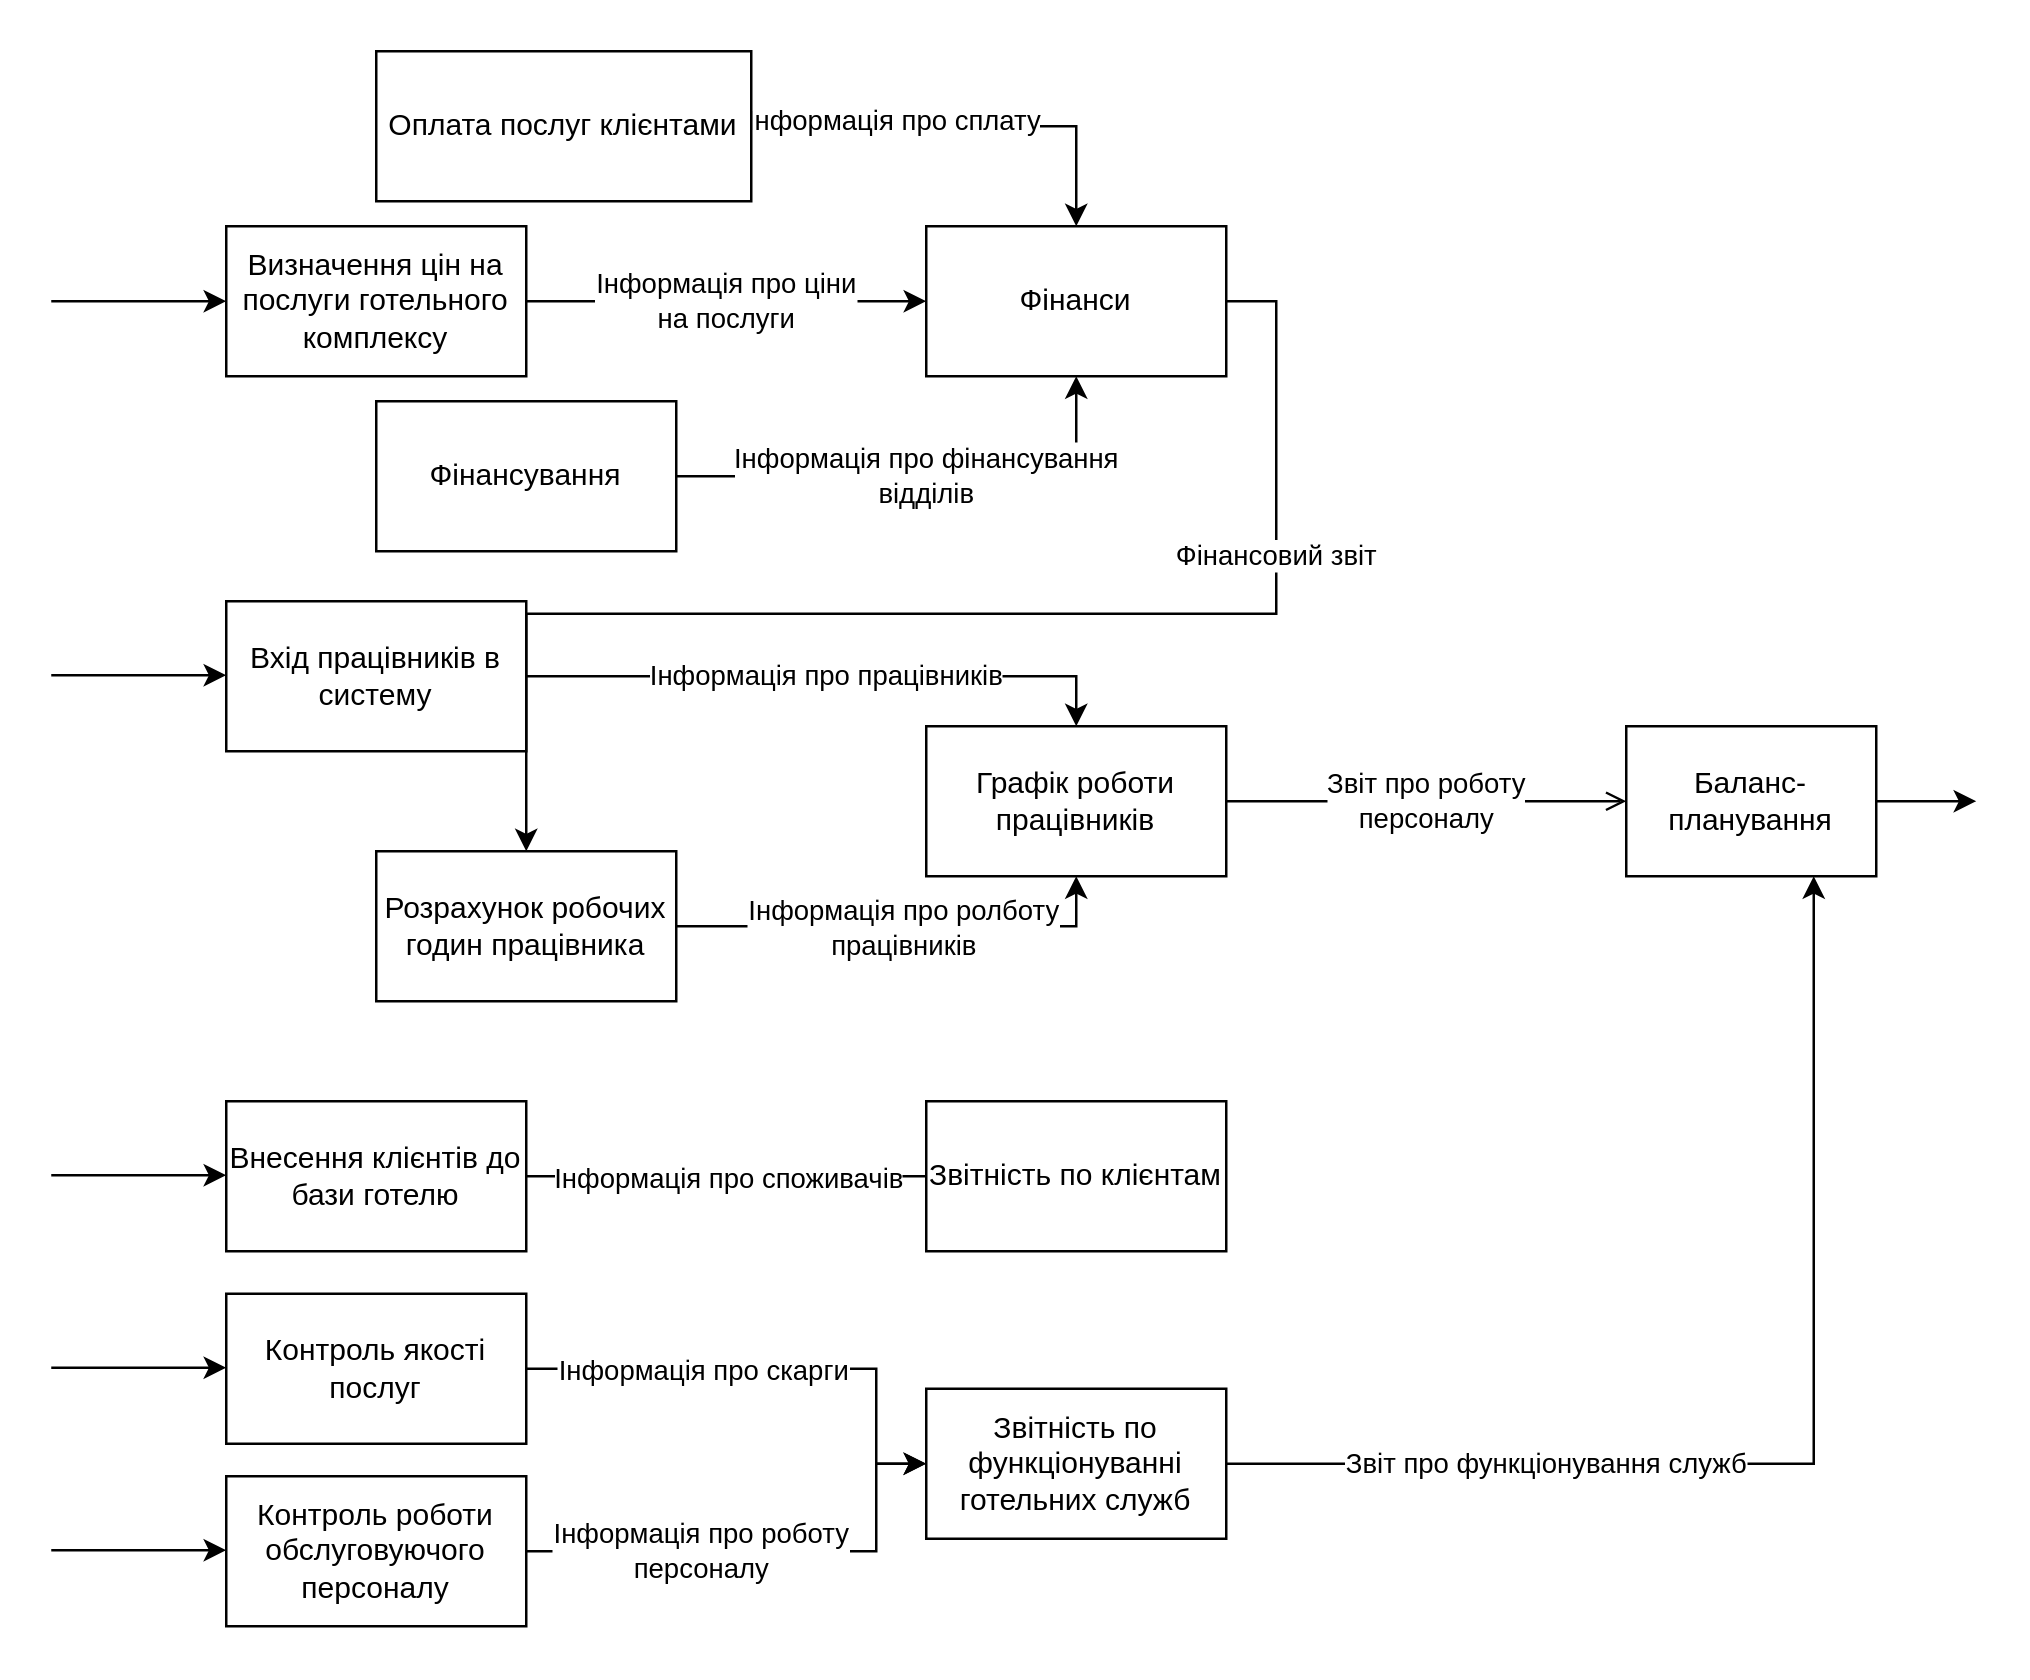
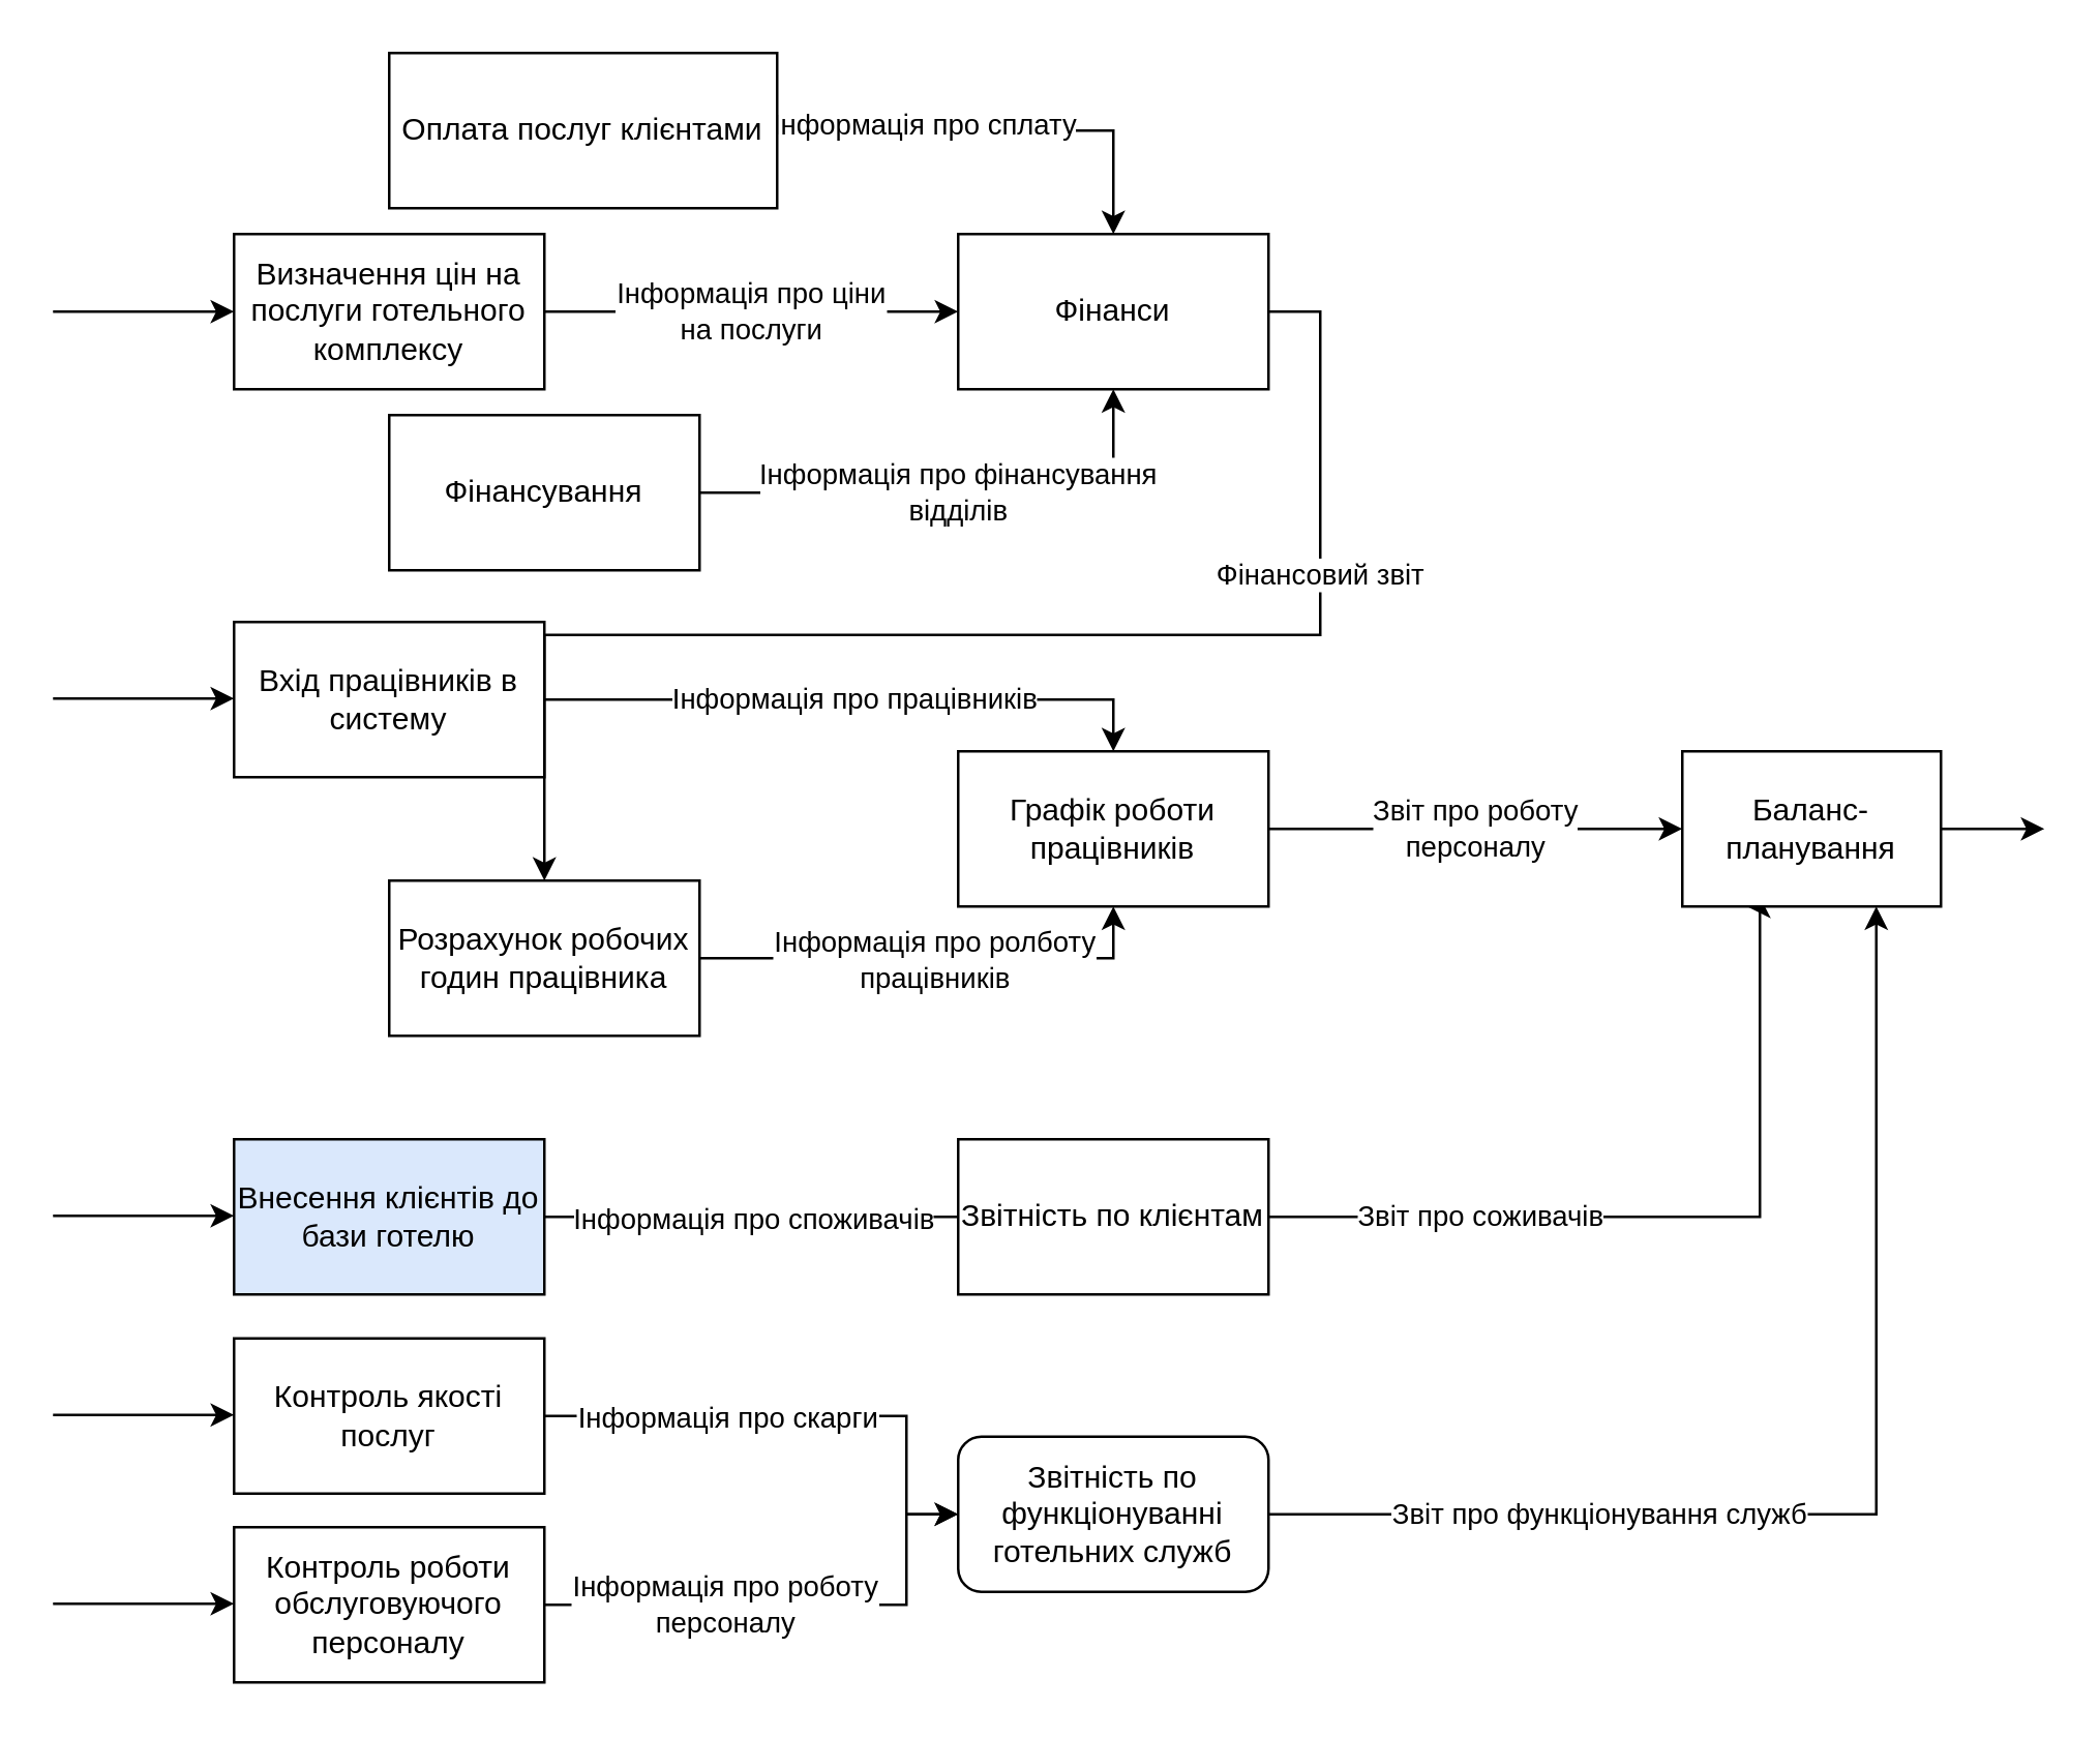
  <mxCell id="0" />
  <mxCell id="1" parent="0" />
  <mxCell id="2" value="Інформація про ціни&lt;br&gt;на послуги" style="edgeStyle=orthogonalEdgeStyle;rounded=0;orthogonalLoop=1;jettySize=auto;html=1;exitX=1;exitY=0.5;exitDx=0;exitDy=0;entryX=0;entryY=0.5;entryDx=0;entryDy=0;" edge="1" parent="1" source="3" target="20"><mxGeometry relative="1" as="geometry" /></mxCell>
  <mxCell id="3" value="Визначення цін на послуги готельного комплексу" style="rounded=0;whiteSpace=wrap;html=1;" vertex="1" parent="1"><mxGeometry x="90" y="90" width="120" height="60" as="geometry" /></mxCell>
  <mxCell id="4" value="Інформація про працівників" style="edgeStyle=orthogonalEdgeStyle;rounded=0;orthogonalLoop=1;jettySize=auto;html=1;exitX=1;exitY=0.5;exitDx=0;exitDy=0;entryX=0.5;entryY=0;entryDx=0;entryDy=0;" edge="1" parent="1" source="5" target="25"><mxGeometry relative="1" as="geometry" /></mxCell>
  <mxCell id="5" value="Вхід працівників в систему" style="rounded=0;whiteSpace=wrap;html=1;" vertex="1" parent="1"><mxGeometry x="90" y="240" width="120" height="60" as="geometry" /></mxCell>
  <mxCell id="6" style="edgeStyle=orthogonalEdgeStyle;rounded=0;orthogonalLoop=1;jettySize=auto;html=1;exitX=1;exitY=0.5;exitDx=0;exitDy=0;entryX=0;entryY=0.5;entryDx=0;entryDy=0;endArrow=none;" edge="1" parent="1" source="8" target="27"><mxGeometry relative="1" as="geometry" /></mxCell>
  <mxCell id="7" value="Інформація про споживачів" style="edgeLabel;html=1;align=center;verticalAlign=middle;resizable=0;points=[];" vertex="1" connectable="0" parent="6"><mxGeometry x="-0.125" y="3" relative="1" as="geometry"><mxPoint x="10" y="3" as="offset" /></mxGeometry></mxCell>
- <mxCell id="8" value="Внесення клієнтів до бази готелю" style="rounded=0;whiteSpace=wrap;html=1;" vertex="1" parent="1"><mxGeometry x="90" y="440" width="120" height="60" as="geometry" /></mxCell>
+ <mxCell id="8" value="Внесення клієнтів до бази готелю" style="rounded=0;whiteSpace=wrap;html=1;fillColor=#dae8fc;" vertex="1" parent="1"><mxGeometry x="90" y="440" width="120" height="60" as="geometry" /></mxCell>
  <mxCell id="9" style="edgeStyle=orthogonalEdgeStyle;rounded=0;orthogonalLoop=1;jettySize=auto;html=1;exitX=1;exitY=0.5;exitDx=0;exitDy=0;entryX=0;entryY=0.5;entryDx=0;entryDy=0;" edge="1" parent="1" source="11" target="29"><mxGeometry relative="1" as="geometry"><Array as="points"><mxPoint x="350" y="547" /><mxPoint x="350" y="585" /></Array></mxGeometry></mxCell>
  <mxCell id="10" value="Інформація про скарги" style="edgeLabel;html=1;align=center;verticalAlign=middle;resizable=0;points=[];" vertex="1" connectable="0" parent="9"><mxGeometry x="-0.404" y="1" relative="1" as="geometry"><mxPoint x="11" y="1" as="offset" /></mxGeometry></mxCell>
  <mxCell id="11" value="Контроль якості послуг" style="rounded=0;whiteSpace=wrap;html=1;" vertex="1" parent="1"><mxGeometry x="90" y="517" width="120" height="60" as="geometry" /></mxCell>
  <mxCell id="12" value="Інформація про роботу&lt;br&gt;персоналу" style="edgeStyle=orthogonalEdgeStyle;rounded=0;orthogonalLoop=1;jettySize=auto;html=1;exitX=1;exitY=0.5;exitDx=0;exitDy=0;entryX=0;entryY=0.5;entryDx=0;entryDy=0;" edge="1" parent="1" source="13" target="29"><mxGeometry x="-0.282" relative="1" as="geometry"><Array as="points"><mxPoint x="350" y="620" /><mxPoint x="350" y="585" /></Array><mxPoint as="offset" /></mxGeometry></mxCell>
  <mxCell id="13" value="Контроль роботи обслуговуючого персоналу" style="rounded=0;whiteSpace=wrap;html=1;" vertex="1" parent="1"><mxGeometry x="90" y="590" width="120" height="60" as="geometry" /></mxCell>
  <mxCell id="14" value="Інформація про фінансування&lt;br&gt;відділів" style="edgeStyle=orthogonalEdgeStyle;rounded=0;orthogonalLoop=1;jettySize=auto;html=1;exitX=1;exitY=0.5;exitDx=0;exitDy=0;entryX=0.5;entryY=1;entryDx=0;entryDy=0;" edge="1" parent="1" source="15" target="20"><mxGeometry relative="1" as="geometry" /></mxCell>
  <mxCell id="15" value="Фінансування" style="rounded=0;whiteSpace=wrap;html=1;" vertex="1" parent="1"><mxGeometry x="150" y="160" width="120" height="60" as="geometry" /></mxCell>
  <mxCell id="16" style="edgeStyle=orthogonalEdgeStyle;rounded=0;orthogonalLoop=1;jettySize=auto;html=1;exitX=1;exitY=0.5;exitDx=0;exitDy=0;entryX=0.5;entryY=0;entryDx=0;entryDy=0;" edge="1" parent="1" source="18" target="20"><mxGeometry relative="1" as="geometry" /></mxCell>
  <mxCell id="17" value="Інформація про сплату" style="edgeLabel;html=1;align=center;verticalAlign=middle;resizable=0;points=[];" vertex="1" connectable="0" parent="16"><mxGeometry x="-0.34" y="3" relative="1" as="geometry"><mxPoint as="offset" /></mxGeometry></mxCell>
  <mxCell id="18" value="Оплата послуг клієнтами" style="rounded=0;whiteSpace=wrap;html=1;" vertex="1" parent="1"><mxGeometry x="150" y="20" width="150" height="60" as="geometry" /></mxCell>
  <mxCell id="19" value="Фінансовий звіт" style="edgeStyle=orthogonalEdgeStyle;rounded=0;orthogonalLoop=1;jettySize=auto;html=1;exitX=1;exitY=0.5;exitDx=0;exitDy=0;" edge="1" parent="1" source="20" target="23"><mxGeometry x="-0.548" relative="1" as="geometry"><mxPoint as="offset" /></mxGeometry></mxCell>
  <mxCell id="20" value="Фінанси" style="rounded=0;whiteSpace=wrap;html=1;" vertex="1" parent="1"><mxGeometry x="370" y="90" width="120" height="60" as="geometry" /></mxCell>
  <mxCell id="21" style="edgeStyle=orthogonalEdgeStyle;rounded=0;orthogonalLoop=1;jettySize=auto;html=1;exitX=1;exitY=0.5;exitDx=0;exitDy=0;entryX=0.5;entryY=1;entryDx=0;entryDy=0;" edge="1" parent="1" source="23" target="25"><mxGeometry relative="1" as="geometry" /></mxCell>
  <mxCell id="22" value="Інформація про ролботу&lt;br&gt;працівників" style="edgeLabel;html=1;align=center;verticalAlign=middle;resizable=0;points=[];" vertex="1" connectable="0" parent="21"><mxGeometry x="-0.378" y="1" relative="1" as="geometry"><mxPoint x="34" y="1" as="offset" /></mxGeometry></mxCell>
  <mxCell id="23" value="Розрахунок робочих годин працівника" style="rounded=0;whiteSpace=wrap;html=1;" vertex="1" parent="1"><mxGeometry x="150" y="340" width="120" height="60" as="geometry" /></mxCell>
- <mxCell id="24" value="Звіт про роботу&lt;br&gt;персоналу" style="edgeStyle=orthogonalEdgeStyle;rounded=0;orthogonalLoop=1;jettySize=auto;html=1;exitX=1;exitY=0.5;exitDx=0;exitDy=0;entryX=0;entryY=0.5;entryDx=0;entryDy=0;endArrow=open;" edge="1" parent="1" source="25" target="31"><mxGeometry relative="1" as="geometry" /></mxCell>
+ <mxCell id="24" value="Звіт про роботу&lt;br&gt;персоналу" style="edgeStyle=orthogonalEdgeStyle;rounded=0;orthogonalLoop=1;jettySize=auto;html=1;exitX=1;exitY=0.5;exitDx=0;exitDy=0;entryX=0;entryY=0.5;entryDx=0;entryDy=0;" edge="1" parent="1" source="25" target="31"><mxGeometry relative="1" as="geometry" /></mxCell>
  <mxCell id="25" value="Графік роботи працівників" style="rounded=0;whiteSpace=wrap;html=1;" vertex="1" parent="1"><mxGeometry x="370" y="290" width="120" height="60" as="geometry" /></mxCell>
+ <mxCell id="26" value="Звіт про соживачів" style="edgeStyle=orthogonalEdgeStyle;rounded=0;orthogonalLoop=1;jettySize=auto;html=1;exitX=1;exitY=0.5;exitDx=0;exitDy=0;entryX=0.25;entryY=1;entryDx=0;entryDy=0;" edge="1" parent="1" source="27" target="31"><mxGeometry x="-0.478" relative="1" as="geometry"><Array as="points"><mxPoint x="680" y="470" /></Array><mxPoint as="offset" /></mxGeometry></mxCell>
  <mxCell id="27" value="Звітність по клієнтам" style="rounded=0;whiteSpace=wrap;html=1;" vertex="1" parent="1"><mxGeometry x="370" y="440" width="120" height="60" as="geometry" /></mxCell>
  <mxCell id="28" value="Звіт про функціонування служб" style="edgeStyle=orthogonalEdgeStyle;rounded=0;orthogonalLoop=1;jettySize=auto;html=1;exitX=1;exitY=0.5;exitDx=0;exitDy=0;entryX=0.75;entryY=1;entryDx=0;entryDy=0;" edge="1" parent="1" source="29" target="31"><mxGeometry x="-0.457" relative="1" as="geometry"><mxPoint as="offset" /></mxGeometry></mxCell>
- <mxCell id="29" value="Звітність по функціонуванні готельних служб" style="rounded=0;whiteSpace=wrap;html=1;" vertex="1" parent="1"><mxGeometry x="370" y="555" width="120" height="60" as="geometry" /></mxCell>
+ <mxCell id="29" value="Звітність по функціонуванні готельних служб" style="whiteSpace=wrap;html=1;rounded=1;" vertex="1" parent="1"><mxGeometry x="370" y="555" width="120" height="60" as="geometry" /></mxCell>
  <mxCell id="30" style="edgeStyle=orthogonalEdgeStyle;rounded=0;orthogonalLoop=1;jettySize=auto;html=1;exitX=1;exitY=0.5;exitDx=0;exitDy=0;" edge="1" parent="1" source="31"><mxGeometry relative="1" as="geometry"><mxPoint x="790" y="320" as="targetPoint" /></mxGeometry></mxCell>
  <mxCell id="31" value="Баланс-планування" style="rounded=0;whiteSpace=wrap;html=1;" vertex="1" parent="1"><mxGeometry x="650" y="290" width="100" height="60" as="geometry" /></mxCell>
  <mxCell id="32" value="" style="endArrow=classic;html=1;rounded=0;entryX=0;entryY=0.5;entryDx=0;entryDy=0;" edge="1" parent="1" target="3"><mxGeometry width="50" height="50" relative="1" as="geometry"><mxPoint x="20" y="120" as="sourcePoint" /><mxPoint x="130" y="90" as="targetPoint" /></mxGeometry></mxCell>
  <mxCell id="33" value="" style="endArrow=classic;html=1;rounded=0;entryX=0;entryY=0.5;entryDx=0;entryDy=0;" edge="1" parent="1"><mxGeometry width="50" height="50" relative="1" as="geometry"><mxPoint x="20" y="269.58" as="sourcePoint" /><mxPoint x="90" y="269.58" as="targetPoint" /></mxGeometry></mxCell>
  <mxCell id="34" value="" style="endArrow=classic;html=1;rounded=0;entryX=0;entryY=0.5;entryDx=0;entryDy=0;" edge="1" parent="1"><mxGeometry width="50" height="50" relative="1" as="geometry"><mxPoint x="20" y="469.58" as="sourcePoint" /><mxPoint x="90" y="469.58" as="targetPoint" /></mxGeometry></mxCell>
  <mxCell id="35" value="" style="endArrow=classic;html=1;rounded=0;entryX=0;entryY=0.5;entryDx=0;entryDy=0;" edge="1" parent="1"><mxGeometry width="50" height="50" relative="1" as="geometry"><mxPoint x="20" y="546.58" as="sourcePoint" /><mxPoint x="90" y="546.58" as="targetPoint" /></mxGeometry></mxCell>
  <mxCell id="36" value="" style="endArrow=classic;html=1;rounded=0;entryX=0;entryY=0.5;entryDx=0;entryDy=0;" edge="1" parent="1"><mxGeometry width="50" height="50" relative="1" as="geometry"><mxPoint x="20" y="619.58" as="sourcePoint" /><mxPoint x="90" y="619.58" as="targetPoint" /></mxGeometry></mxCell>
